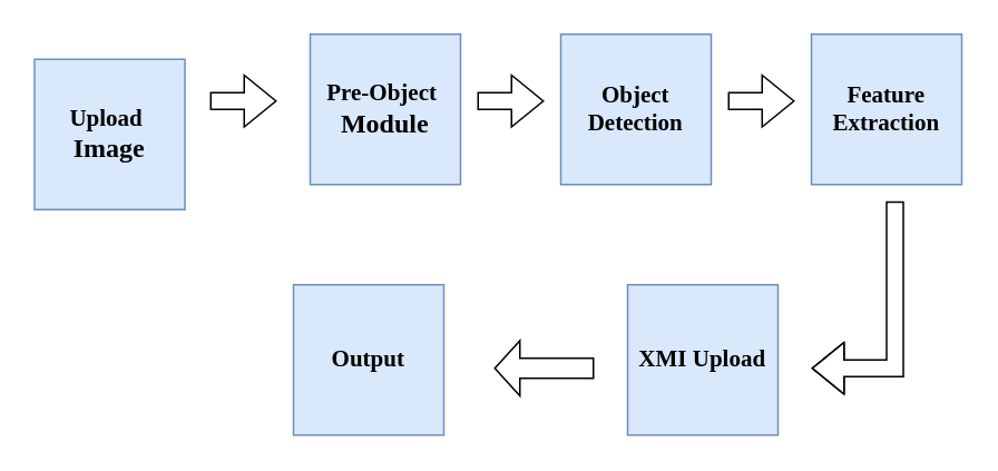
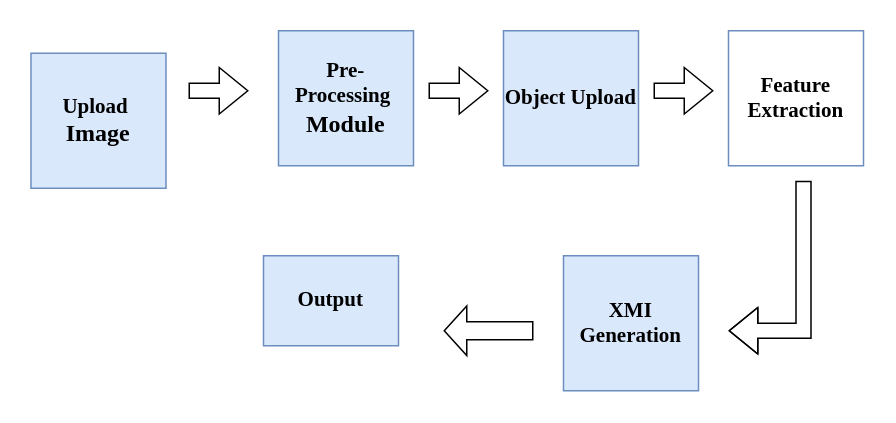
  <mxCell id="0" />
  <mxCell id="1" parent="0" />
  <mxCell id="2" value="&lt;b&gt;&lt;font style=&quot;font-size: 14px;&quot; face=&quot;Times New Roman&quot;&gt;Upload&amp;nbsp;&lt;/font&gt;&lt;/b&gt;&lt;div&gt;&lt;b&gt;&lt;font size=&quot;3&quot; face=&quot;etUMOCCLTLAQRBRYCGkD&quot;&gt;Image&lt;/font&gt;&lt;/b&gt;&lt;/div&gt;" style="whiteSpace=wrap;html=1;aspect=fixed;fillColor=#dae8fc;strokeColor=#6c8ebf;" parent="1" vertex="1"><mxGeometry x="20" y="35" width="90" height="90" as="geometry" /></mxCell>
- <mxCell id="3" value="&lt;b&gt;&lt;font style=&quot;font-size: 14px;&quot; face=&quot;Times New Roman&quot;&gt;Pre-Object&amp;nbsp;&lt;/font&gt;&lt;/b&gt;&lt;div&gt;&lt;b&gt;&lt;font face=&quot;AIh-guAY4tlGVXfgzl3R&quot; size=&quot;3&quot;&gt;Module&lt;/font&gt;&lt;/b&gt;&lt;/div&gt;" style="whiteSpace=wrap;html=1;aspect=fixed;fillColor=#dae8fc;strokeColor=#6c8ebf;" parent="1" vertex="1"><mxGeometry x="185" y="20" width="90" height="90" as="geometry" /></mxCell>
- <mxCell id="4" value="&lt;font face=&quot;Times New Roman&quot;&gt;&lt;span style=&quot;font-size: 14px;&quot;&gt;&lt;b&gt;Object Detection&lt;/b&gt;&lt;/span&gt;&lt;/font&gt;" style="whiteSpace=wrap;html=1;aspect=fixed;fillColor=#dae8fc;strokeColor=#6c8ebf;" parent="1" vertex="1"><mxGeometry x="335" y="20" width="90" height="90" as="geometry" /></mxCell>
- <mxCell id="5" value="&lt;b&gt;&lt;font style=&quot;font-size: 14px;&quot; face=&quot;Times New Roman&quot;&gt;Feature Extraction&lt;/font&gt;&lt;/b&gt;" style="whiteSpace=wrap;html=1;aspect=fixed;fillColor=#dae8fc;strokeColor=#6c8ebf;fillStyle=auto;" parent="1" vertex="1"><mxGeometry x="485" y="20" width="90" height="90" as="geometry" /></mxCell>
- <mxCell id="6" value="&lt;b&gt;&lt;font style=&quot;font-size: 14px;&quot; face=&quot;Times New Roman&quot;&gt;Output&lt;/font&gt;&lt;/b&gt;" style="whiteSpace=wrap;html=1;aspect=fixed;fillColor=#dae8fc;strokeColor=#6c8ebf;" parent="1" vertex="1"><mxGeometry x="175" y="170" width="90" height="90" as="geometry" /></mxCell>
+ <mxCell id="3" value="&lt;b&gt;&lt;font style=&quot;font-size: 14px;&quot; face=&quot;Times New Roman&quot;&gt;Pre-Processing&amp;nbsp;&lt;/font&gt;&lt;/b&gt;&lt;div&gt;&lt;b&gt;&lt;font face=&quot;AIh-guAY4tlGVXfgzl3R&quot; size=&quot;3&quot;&gt;Module&lt;/font&gt;&lt;/b&gt;&lt;/div&gt;" style="whiteSpace=wrap;html=1;aspect=fixed;fillColor=#dae8fc;strokeColor=#6c8ebf;" parent="1" vertex="1"><mxGeometry x="185" y="20" width="90" height="90" as="geometry" /></mxCell>
+ <mxCell id="4" value="&lt;font face=&quot;Times New Roman&quot;&gt;&lt;span style=&quot;font-size: 14px;&quot;&gt;&lt;b&gt;Object Upload&lt;/b&gt;&lt;/span&gt;&lt;/font&gt;" style="whiteSpace=wrap;html=1;aspect=fixed;fillColor=#dae8fc;strokeColor=#6c8ebf;" parent="1" vertex="1"><mxGeometry x="335" y="20" width="90" height="90" as="geometry" /></mxCell>
+ <mxCell id="5" value="&lt;b&gt;&lt;font style=&quot;font-size: 14px;&quot; face=&quot;Times New Roman&quot;&gt;Feature Extraction&lt;/font&gt;&lt;/b&gt;" style="whiteSpace=wrap;html=1;aspect=fixed;fillColor=#ffffff;strokeColor=#6c8ebf;fillStyle=auto;" parent="1" vertex="1"><mxGeometry x="485" y="20" width="90" height="90" as="geometry" /></mxCell>
+ <mxCell id="6" value="&lt;b&gt;&lt;font style=&quot;font-size: 14px;&quot; face=&quot;Times New Roman&quot;&gt;Output&lt;/font&gt;&lt;/b&gt;" style="whiteSpace=wrap;html=1;aspect=fixed;fillColor=#dae8fc;strokeColor=#6c8ebf;" parent="1" vertex="1"><mxGeometry x="175" y="170" width="90" height="60" as="geometry" /></mxCell>
  <mxCell id="7" value="" style="shape=flexArrow;endArrow=classic;html=1;rounded=0;" parent="1" edge="1"><mxGeometry width="50" height="50" relative="1" as="geometry"><mxPoint x="125" y="60" as="sourcePoint" /><mxPoint x="165" y="60" as="targetPoint" /></mxGeometry></mxCell>
  <mxCell id="8" value="" style="shape=flexArrow;endArrow=classic;html=1;rounded=0;" parent="1" edge="1"><mxGeometry width="50" height="50" relative="1" as="geometry"><mxPoint x="285" y="60" as="sourcePoint" /><mxPoint x="325" y="60" as="targetPoint" /></mxGeometry></mxCell>
  <mxCell id="9" value="" style="shape=flexArrow;endArrow=classic;html=1;rounded=0;" parent="1" edge="1"><mxGeometry width="50" height="50" relative="1" as="geometry"><mxPoint x="435" y="60" as="sourcePoint" /><mxPoint x="475" y="60" as="targetPoint" /></mxGeometry></mxCell>
  <mxCell id="10" value="" style="shape=flexArrow;endArrow=classic;html=1;rounded=0;" parent="1" edge="1"><mxGeometry width="50" height="50" relative="1" as="geometry"><mxPoint x="535" y="120" as="sourcePoint" /><mxPoint x="485" y="220" as="targetPoint" /><Array as="points"><mxPoint x="535" y="220" /></Array></mxGeometry></mxCell>
  <mxCell id="11" value="" style="shape=flexArrow;endArrow=classic;html=1;rounded=0;width=12;endSize=4.67;" parent="1" edge="1"><mxGeometry width="50" height="50" relative="1" as="geometry"><mxPoint x="355" y="220" as="sourcePoint" /><mxPoint x="295" y="220" as="targetPoint" /></mxGeometry></mxCell>
- <mxCell id="12" value="&lt;font face=&quot;Times New Roman&quot; style=&quot;font-size: 14px;&quot;&gt;&lt;b&gt;XMI Upload&lt;/b&gt;&lt;/font&gt;" style="whiteSpace=wrap;html=1;aspect=fixed;fillColor=#dae8fc;strokeColor=#6c8ebf;" vertex="1" parent="1"><mxGeometry x="375" y="170" width="90" height="90" as="geometry" /></mxCell>
+ <mxCell id="12" value="&lt;font face=&quot;Times New Roman&quot; style=&quot;font-size: 14px;&quot;&gt;&lt;b&gt;XMI Generation&lt;/b&gt;&lt;/font&gt;" style="whiteSpace=wrap;html=1;aspect=fixed;fillColor=#dae8fc;strokeColor=#6c8ebf;" vertex="1" parent="1"><mxGeometry x="375" y="170" width="90" height="90" as="geometry" /></mxCell>
